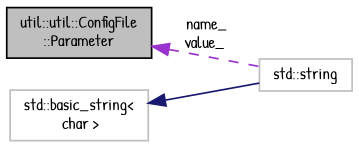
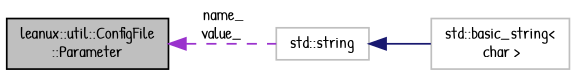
  digraph {
    fontname="Patrick Hand"
    rankdir=LR
    node [color=grey75 fontname="Patrick Hand" fontsize=10 shape=record]
    edge [dir=back fontname="Patrick Hand" fontsize=10 labelfontname=Helvetica labelfontsize=10]
-   n1 [color=black fillcolor=grey75 fontcolor=black height=0.2 label="util::util::ConfigFile\l::Parameter" style=filled width=0.4]
+   n1 [color=black fillcolor=grey75 fontcolor=black height=0.2 label="leanux::util::ConfigFile\l::Parameter" style=filled width=0.4]
    n2 [height=0.2 label="std::string" width=0.4]
    n3 [height=0.2 label="std::basic_string\<\l char \>" width=0.4]
    n1 -> n2 [color=darkorchid3 label=" name_\nvalue_" style=dashed]
-   n3 -> n2 [color=midnightblue style=solid]
+   n2 -> n3 [color=midnightblue style=solid]
  }
